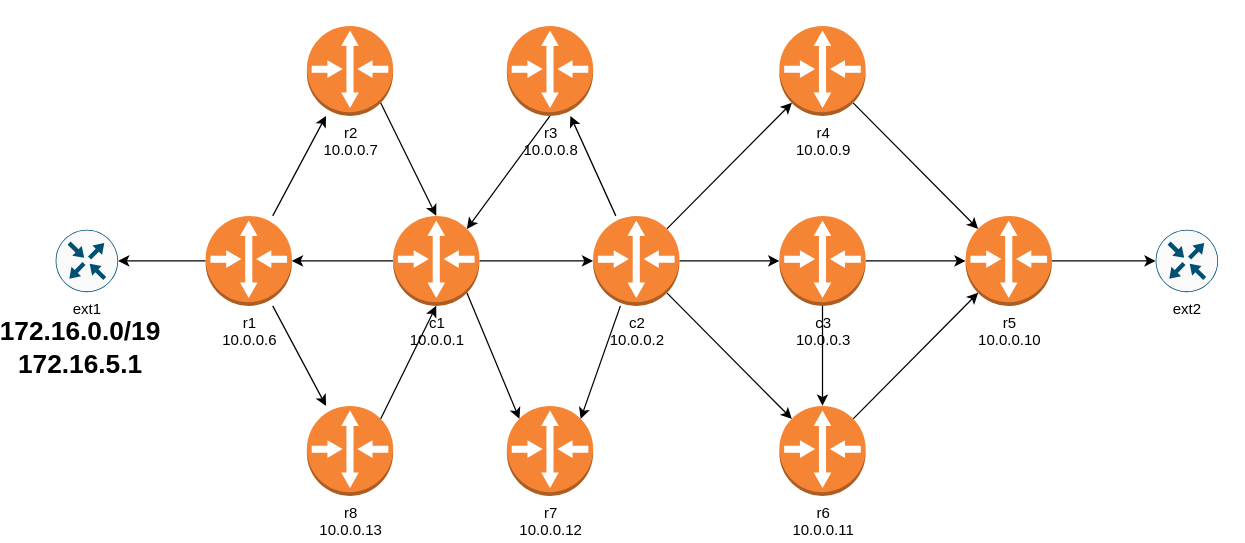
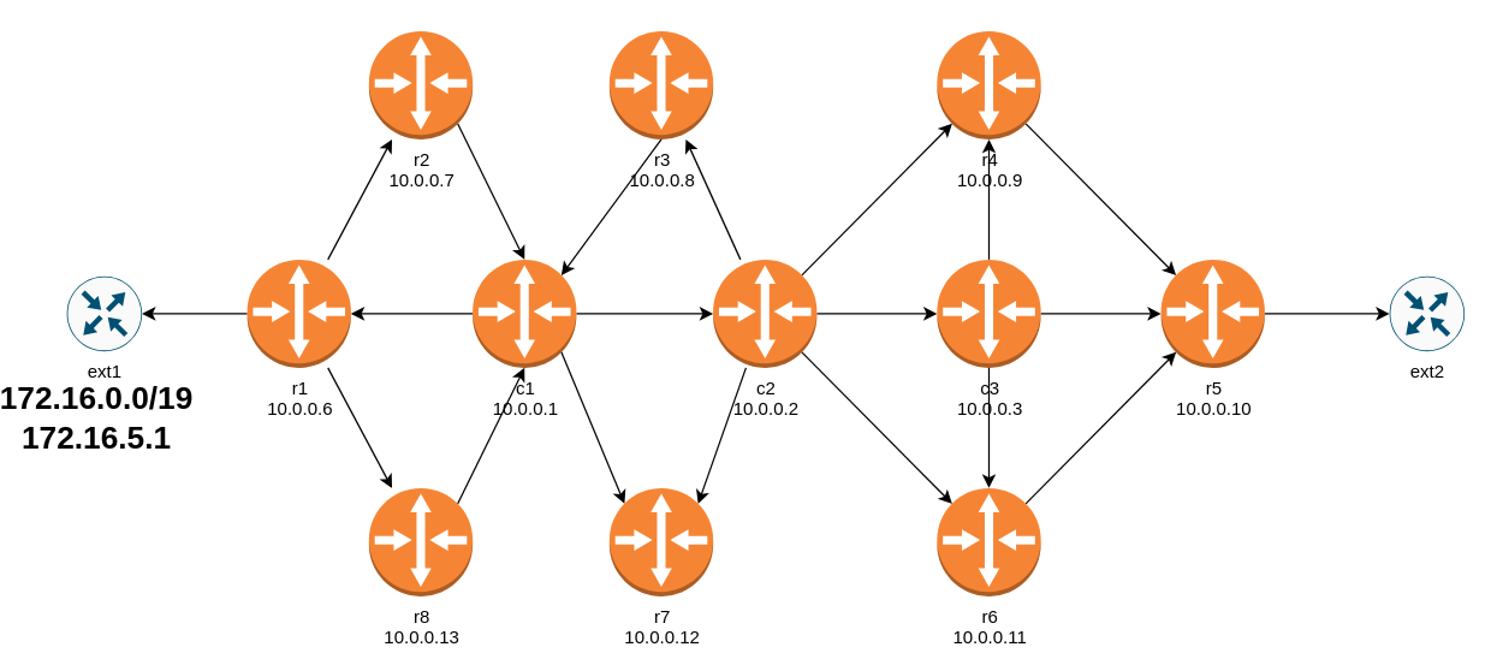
  <mxCell id="0" />
  <mxCell id="1" parent="0" />
  <mxCell id="2" style="edgeStyle=orthogonalEdgeStyle;rounded=0;orthogonalLoop=1;jettySize=auto;html=1;exitX=1;exitY=0.5;exitDx=0;exitDy=0;exitPerimeter=0;entryX=0;entryY=0.5;entryDx=0;entryDy=0;entryPerimeter=0;" parent="1" source="5" target="11" edge="1"><mxGeometry relative="1" as="geometry" /></mxCell>
  <mxCell id="3" value="" style="edgeStyle=orthogonalEdgeStyle;rounded=0;orthogonalLoop=1;jettySize=auto;html=1;" parent="1" source="5" target="21" edge="1"><mxGeometry relative="1" as="geometry"><mxPoint x="220" y="208" as="targetPoint" /></mxGeometry></mxCell>
  <mxCell id="4" style="edgeStyle=none;rounded=0;orthogonalLoop=1;jettySize=auto;html=1;exitX=0.855;exitY=0.855;exitDx=0;exitDy=0;exitPerimeter=0;entryX=0.145;entryY=0.145;entryDx=0;entryDy=0;entryPerimeter=0;" parent="1" source="5" target="34" edge="1"><mxGeometry relative="1" as="geometry" /></mxCell>
  <mxCell id="5" value="c1&lt;br&gt;10.0.0.1" style="outlineConnect=0;dashed=0;verticalLabelPosition=bottom;verticalAlign=top;align=center;html=1;shape=mxgraph.aws3.router;fillColor=#F58534;gradientColor=none;" parent="1" vertex="1"><mxGeometry x="300" y="172" width="69" height="72" as="geometry" /></mxCell>
  <mxCell id="6" value="" style="edgeStyle=orthogonalEdgeStyle;rounded=0;orthogonalLoop=1;jettySize=auto;html=1;" parent="1" source="11" target="17" edge="1"><mxGeometry relative="1" as="geometry" /></mxCell>
  <mxCell id="7" value="" style="edgeStyle=none;rounded=0;orthogonalLoop=1;jettySize=auto;html=1;" parent="1" source="11" target="29" edge="1"><mxGeometry relative="1" as="geometry" /></mxCell>
  <mxCell id="8" style="edgeStyle=none;rounded=0;orthogonalLoop=1;jettySize=auto;html=1;exitX=0.855;exitY=0.145;exitDx=0;exitDy=0;exitPerimeter=0;entryX=0.145;entryY=0.855;entryDx=0;entryDy=0;entryPerimeter=0;" parent="1" source="11" target="31" edge="1"><mxGeometry relative="1" as="geometry" /></mxCell>
  <mxCell id="9" style="edgeStyle=none;rounded=0;orthogonalLoop=1;jettySize=auto;html=1;exitX=0.855;exitY=0.855;exitDx=0;exitDy=0;exitPerimeter=0;entryX=0.145;entryY=0.145;entryDx=0;entryDy=0;entryPerimeter=0;" parent="1" source="11" target="33" edge="1"><mxGeometry relative="1" as="geometry" /></mxCell>
  <mxCell id="10" value="" style="edgeStyle=none;rounded=0;orthogonalLoop=1;jettySize=auto;html=1;entryX=0.855;entryY=0.145;entryDx=0;entryDy=0;entryPerimeter=0;" parent="1" source="11" target="34" edge="1"><mxGeometry relative="1" as="geometry" /></mxCell>
  <mxCell id="11" value="c2&lt;br&gt;10.0.0.2" style="outlineConnect=0;dashed=0;verticalLabelPosition=bottom;verticalAlign=top;align=center;html=1;shape=mxgraph.aws3.router;fillColor=#F58534;gradientColor=none;" parent="1" vertex="1"><mxGeometry x="460" y="172" width="69" height="72" as="geometry" /></mxCell>
  <mxCell id="12" value="ext1" style="sketch=0;points=[[0.5,0,0],[1,0.5,0],[0.5,1,0],[0,0.5,0],[0.145,0.145,0],[0.856,0.145,0],[0.855,0.856,0],[0.145,0.855,0]];verticalLabelPosition=bottom;html=1;verticalAlign=top;aspect=fixed;align=center;pointerEvents=1;shape=mxgraph.cisco19.rect;prIcon=router;fillColor=#FAFAFA;strokeColor=#005073;" parent="1" vertex="1"><mxGeometry x="30" y="183" width="50" height="50" as="geometry" /></mxCell>
  <mxCell id="13" value="172.16.0.0/19&lt;br&gt;172.16.5.1" style="text;html=1;strokeColor=none;fillColor=none;align=center;verticalAlign=middle;whiteSpace=wrap;rounded=0;fontStyle=1;fontSize=21;" parent="1" vertex="1"><mxGeometry x="20" y="262" width="60" height="30" as="geometry" /></mxCell>
  <mxCell id="14" value="" style="edgeStyle=orthogonalEdgeStyle;rounded=0;orthogonalLoop=1;jettySize=auto;html=1;" parent="1" source="17" target="23" edge="1"><mxGeometry relative="1" as="geometry" /></mxCell>
+ <mxCell id="15" value="" style="edgeStyle=none;rounded=0;orthogonalLoop=1;jettySize=auto;html=1;" parent="1" source="17" target="31" edge="1"><mxGeometry relative="1" as="geometry" /></mxCell>
  <mxCell id="16" value="" style="edgeStyle=none;rounded=0;orthogonalLoop=1;jettySize=auto;html=1;" parent="1" source="17" target="33" edge="1"><mxGeometry relative="1" as="geometry" /></mxCell>
  <mxCell id="17" value="c3&lt;br&gt;10.0.0.3" style="outlineConnect=0;dashed=0;verticalLabelPosition=bottom;verticalAlign=top;align=center;html=1;shape=mxgraph.aws3.router;fillColor=#F58534;gradientColor=none;" parent="1" vertex="1"><mxGeometry x="609" y="172" width="69" height="72" as="geometry" /></mxCell>
  <mxCell id="18" style="edgeStyle=orthogonalEdgeStyle;rounded=0;orthogonalLoop=1;jettySize=auto;html=1;exitX=0;exitY=0.5;exitDx=0;exitDy=0;exitPerimeter=0;entryX=1;entryY=0.5;entryDx=0;entryDy=0;entryPerimeter=0;" parent="1" source="21" target="12" edge="1"><mxGeometry relative="1" as="geometry" /></mxCell>
  <mxCell id="19" value="" style="rounded=0;orthogonalLoop=1;jettySize=auto;html=1;" parent="1" source="21" target="25" edge="1"><mxGeometry relative="1" as="geometry" /></mxCell>
  <mxCell id="20" value="" style="edgeStyle=none;rounded=0;orthogonalLoop=1;jettySize=auto;html=1;" parent="1" source="21" target="27" edge="1"><mxGeometry relative="1" as="geometry" /></mxCell>
  <mxCell id="21" value="r1&lt;br&gt;10.0.0.6" style="outlineConnect=0;dashed=0;verticalLabelPosition=bottom;verticalAlign=top;align=center;html=1;shape=mxgraph.aws3.router;fillColor=#F58534;gradientColor=none;" parent="1" vertex="1"><mxGeometry x="150" y="172" width="69" height="72" as="geometry" /></mxCell>
  <mxCell id="22" style="edgeStyle=none;rounded=0;orthogonalLoop=1;jettySize=auto;html=1;exitX=1;exitY=0.5;exitDx=0;exitDy=0;exitPerimeter=0;entryX=0;entryY=0.5;entryDx=0;entryDy=0;entryPerimeter=0;" parent="1" source="23" target="35" edge="1"><mxGeometry relative="1" as="geometry" /></mxCell>
  <mxCell id="23" value="r5&lt;br&gt;10.0.0.10" style="outlineConnect=0;dashed=0;verticalLabelPosition=bottom;verticalAlign=top;align=center;html=1;shape=mxgraph.aws3.router;fillColor=#F58534;gradientColor=none;" parent="1" vertex="1"><mxGeometry x="758" y="172" width="69" height="72" as="geometry" /></mxCell>
  <mxCell id="24" style="edgeStyle=none;rounded=0;orthogonalLoop=1;jettySize=auto;html=1;exitX=0.855;exitY=0.855;exitDx=0;exitDy=0;exitPerimeter=0;entryX=0.5;entryY=0;entryDx=0;entryDy=0;entryPerimeter=0;" parent="1" source="25" target="5" edge="1"><mxGeometry relative="1" as="geometry" /></mxCell>
  <mxCell id="25" value="r2&lt;br&gt;10.0.0.7" style="outlineConnect=0;dashed=0;verticalLabelPosition=bottom;verticalAlign=top;align=center;html=1;shape=mxgraph.aws3.router;fillColor=#F58534;gradientColor=none;" parent="1" vertex="1"><mxGeometry x="231" y="20" width="69" height="72" as="geometry" /></mxCell>
  <mxCell id="26" style="edgeStyle=none;rounded=0;orthogonalLoop=1;jettySize=auto;html=1;exitX=0.855;exitY=0.145;exitDx=0;exitDy=0;exitPerimeter=0;entryX=0.5;entryY=1;entryDx=0;entryDy=0;entryPerimeter=0;" parent="1" source="27" target="5" edge="1"><mxGeometry relative="1" as="geometry" /></mxCell>
  <mxCell id="27" value="r8&lt;br&gt;10.0.0.13" style="outlineConnect=0;dashed=0;verticalLabelPosition=bottom;verticalAlign=top;align=center;html=1;shape=mxgraph.aws3.router;fillColor=#F58534;gradientColor=none;" parent="1" vertex="1"><mxGeometry x="231" y="324" width="69" height="72" as="geometry" /></mxCell>
  <mxCell id="28" style="edgeStyle=none;rounded=0;orthogonalLoop=1;jettySize=auto;html=1;exitX=0.5;exitY=1;exitDx=0;exitDy=0;exitPerimeter=0;entryX=0.855;entryY=0.145;entryDx=0;entryDy=0;entryPerimeter=0;" parent="1" source="29" target="5" edge="1"><mxGeometry relative="1" as="geometry" /></mxCell>
  <mxCell id="29" value="r3&lt;br&gt;10.0.0.8" style="outlineConnect=0;dashed=0;verticalLabelPosition=bottom;verticalAlign=top;align=center;html=1;shape=mxgraph.aws3.router;fillColor=#F58534;gradientColor=none;" parent="1" vertex="1"><mxGeometry x="391" y="20" width="69" height="72" as="geometry" /></mxCell>
  <mxCell id="30" style="edgeStyle=none;rounded=0;orthogonalLoop=1;jettySize=auto;html=1;exitX=0.855;exitY=0.855;exitDx=0;exitDy=0;exitPerimeter=0;entryX=0.145;entryY=0.145;entryDx=0;entryDy=0;entryPerimeter=0;" parent="1" source="31" target="23" edge="1"><mxGeometry relative="1" as="geometry" /></mxCell>
  <mxCell id="31" value="r4&lt;br&gt;10.0.0.9" style="outlineConnect=0;dashed=0;verticalLabelPosition=bottom;verticalAlign=top;align=center;html=1;shape=mxgraph.aws3.router;fillColor=#F58534;gradientColor=none;" parent="1" vertex="1"><mxGeometry x="609" y="20" width="69" height="72" as="geometry" /></mxCell>
  <mxCell id="32" style="edgeStyle=none;rounded=0;orthogonalLoop=1;jettySize=auto;html=1;exitX=0.855;exitY=0.145;exitDx=0;exitDy=0;exitPerimeter=0;entryX=0.145;entryY=0.855;entryDx=0;entryDy=0;entryPerimeter=0;" parent="1" source="33" target="23" edge="1"><mxGeometry relative="1" as="geometry" /></mxCell>
  <mxCell id="33" value="r6&lt;br&gt;10.0.0.11" style="outlineConnect=0;dashed=0;verticalLabelPosition=bottom;verticalAlign=top;align=center;html=1;shape=mxgraph.aws3.router;fillColor=#F58534;gradientColor=none;" parent="1" vertex="1"><mxGeometry x="609" y="324" width="69" height="72" as="geometry" /></mxCell>
  <mxCell id="34" value="r7&lt;br&gt;10.0.0.12" style="outlineConnect=0;dashed=0;verticalLabelPosition=bottom;verticalAlign=top;align=center;html=1;shape=mxgraph.aws3.router;fillColor=#F58534;gradientColor=none;" parent="1" vertex="1"><mxGeometry x="391" y="324" width="69" height="72" as="geometry" /></mxCell>
  <mxCell id="35" value="ext2" style="sketch=0;points=[[0.5,0,0],[1,0.5,0],[0.5,1,0],[0,0.5,0],[0.145,0.145,0],[0.856,0.145,0],[0.855,0.856,0],[0.145,0.855,0]];verticalLabelPosition=bottom;html=1;verticalAlign=top;aspect=fixed;align=center;pointerEvents=1;shape=mxgraph.cisco19.rect;prIcon=router;fillColor=#FAFAFA;strokeColor=#005073;" parent="1" vertex="1"><mxGeometry x="910" y="183" width="50" height="50" as="geometry" /></mxCell>
